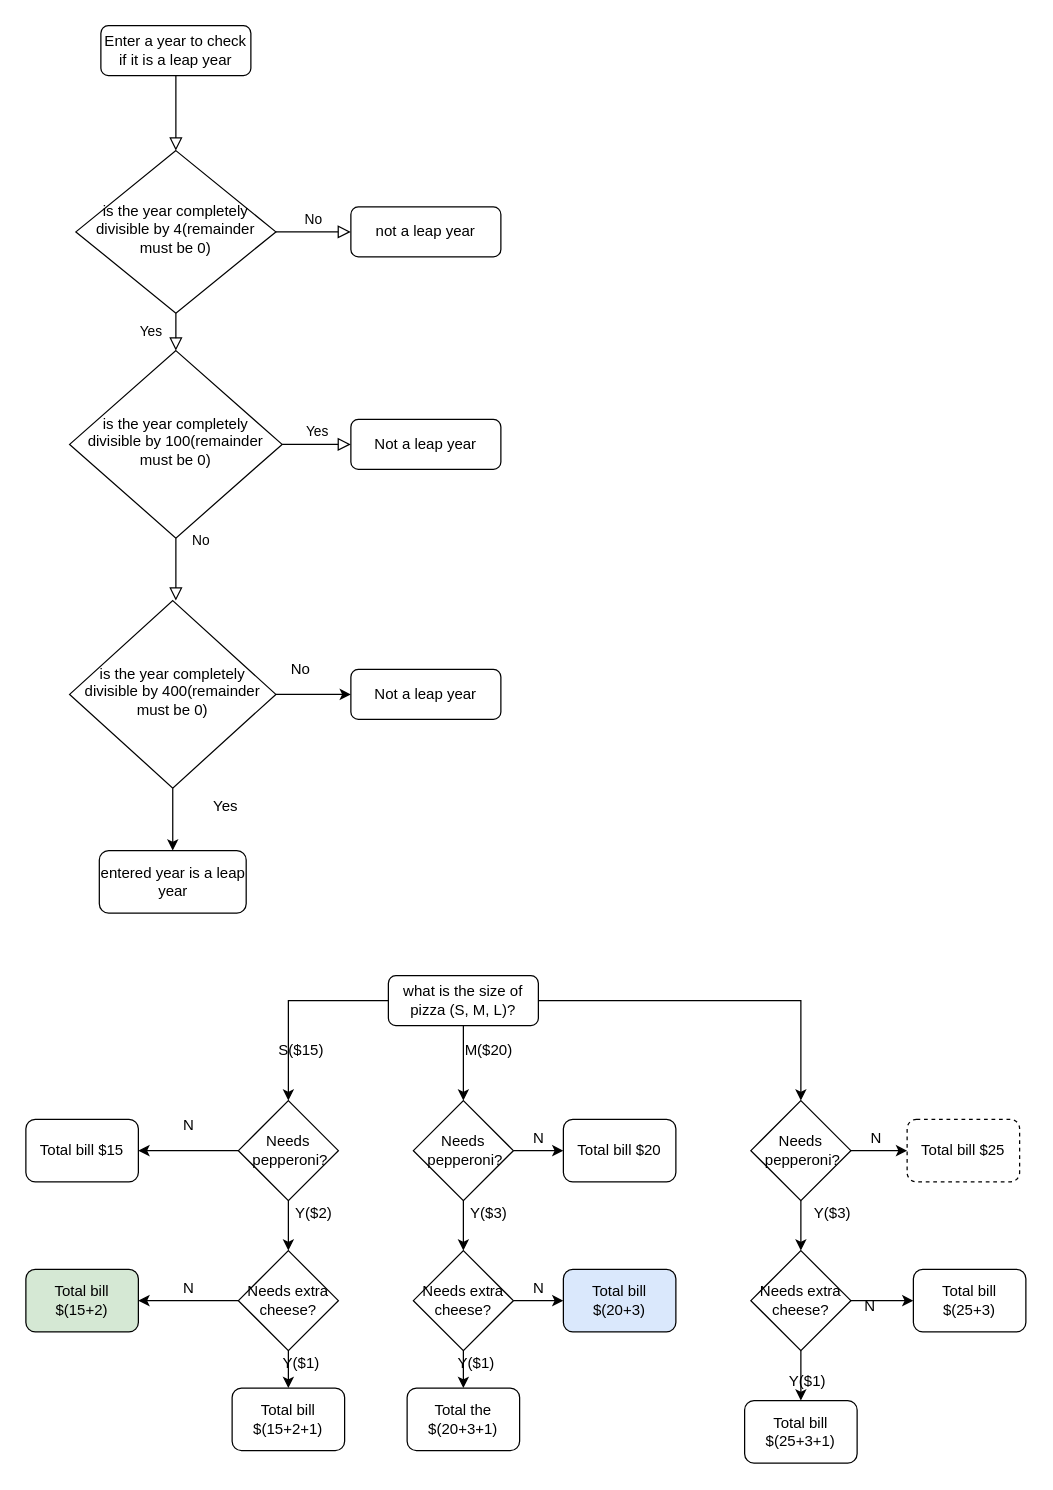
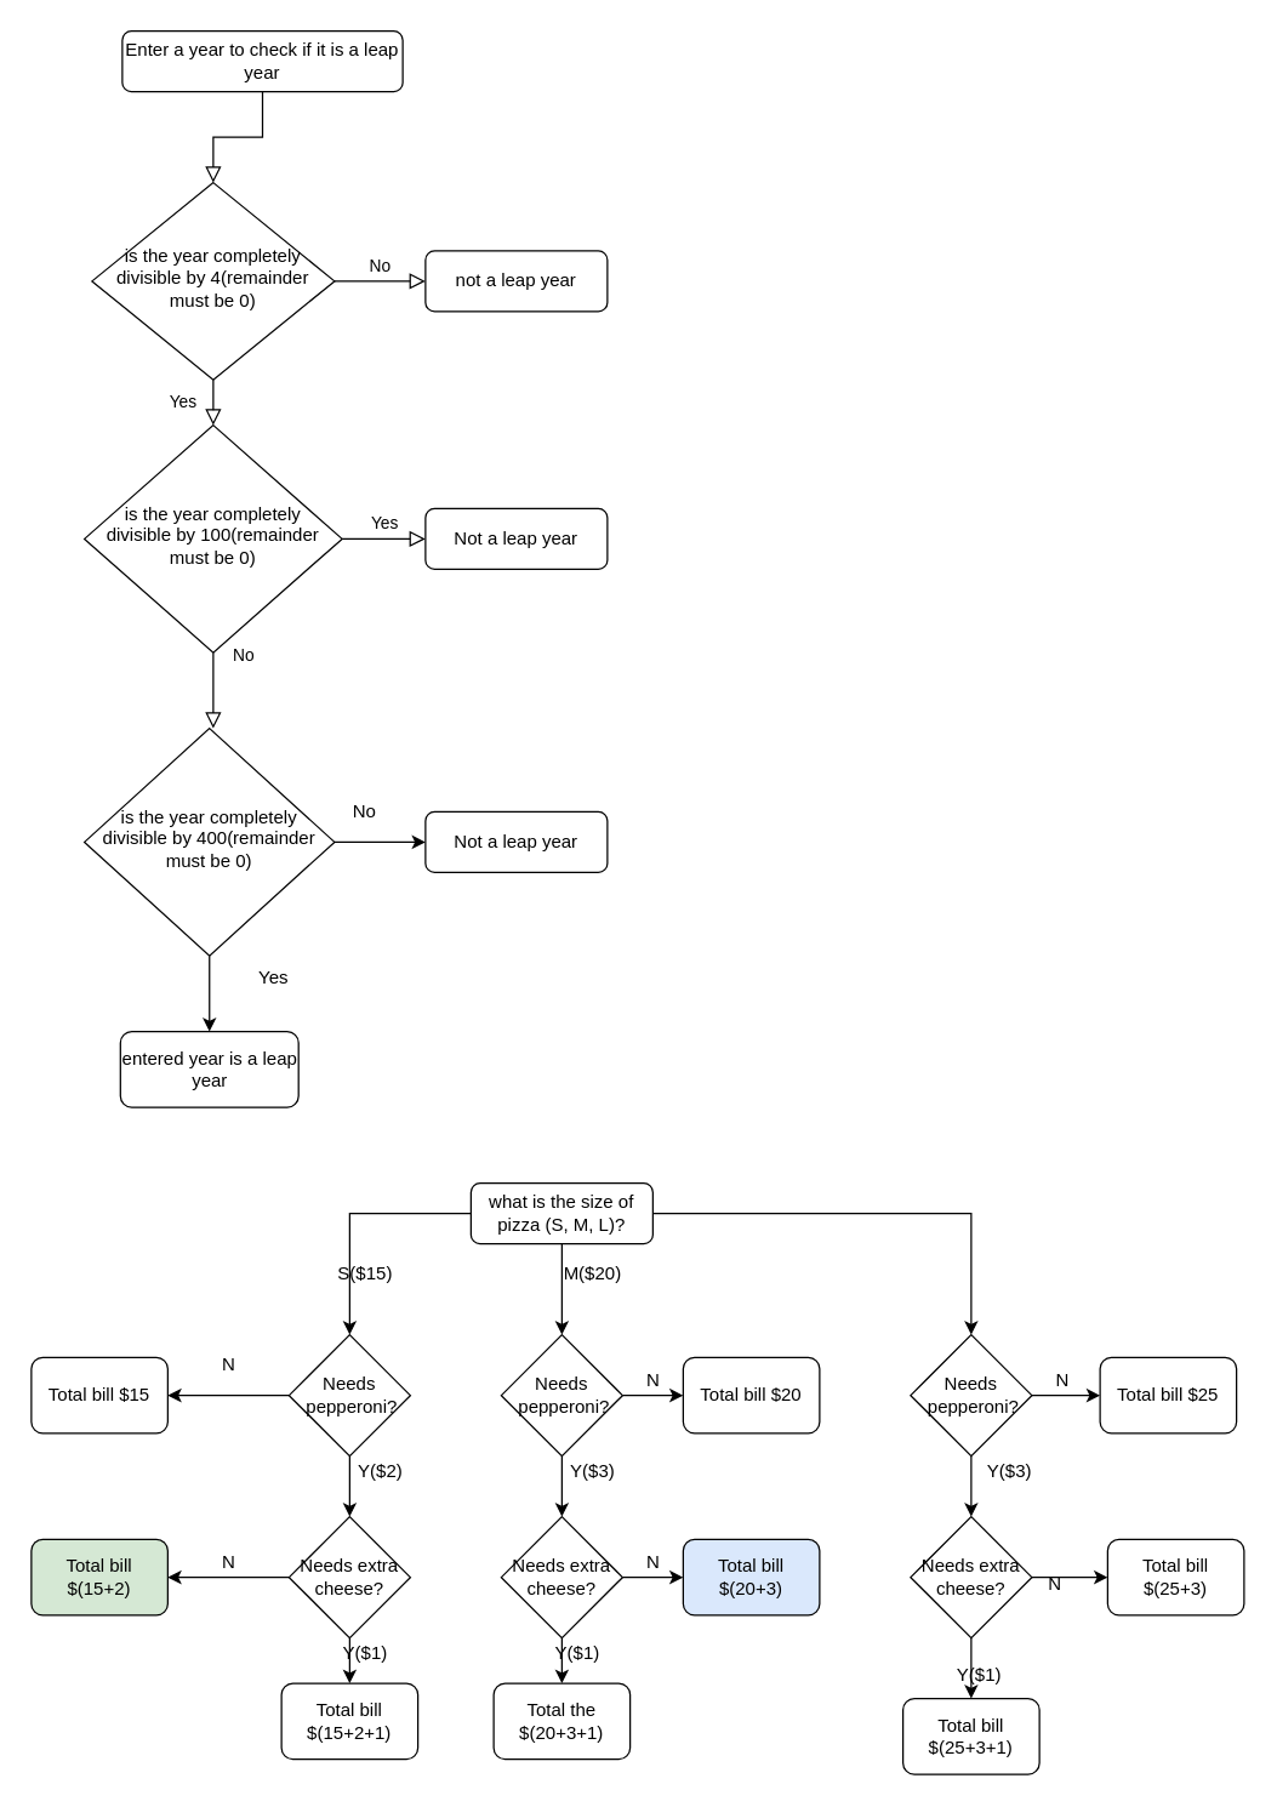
  <mxCell id="0" />
  <mxCell id="1" parent="0" />
  <mxCell id="2" value="" style="rounded=0;html=1;jettySize=auto;orthogonalLoop=1;fontSize=11;endArrow=block;endFill=0;endSize=8;strokeWidth=1;shadow=0;labelBackgroundColor=none;edgeStyle=orthogonalEdgeStyle;" parent="1" source="3" target="6" edge="1"><mxGeometry relative="1" as="geometry" /></mxCell>
- <mxCell id="3" value="Enter a year to check if it is a leap year" style="rounded=1;whiteSpace=wrap;html=1;fontSize=12;glass=0;strokeWidth=1;shadow=0;" parent="1" vertex="1"><mxGeometry x="80" y="20" width="120" height="40" as="geometry" /></mxCell>
+ <mxCell id="3" value="Enter a year to check if it is a leap year" style="rounded=1;whiteSpace=wrap;html=1;fontSize=12;glass=0;strokeWidth=1;shadow=0;" parent="1" vertex="1"><mxGeometry x="80" y="20" width="185" height="40" as="geometry" /></mxCell>
  <mxCell id="4" value="Yes" style="rounded=0;html=1;jettySize=auto;orthogonalLoop=1;fontSize=11;endArrow=block;endFill=0;endSize=8;strokeWidth=1;shadow=0;labelBackgroundColor=none;edgeStyle=orthogonalEdgeStyle;" parent="1" source="6" target="10" edge="1"><mxGeometry y="20" relative="1" as="geometry"><mxPoint as="offset" /></mxGeometry></mxCell>
  <mxCell id="5" value="No" style="edgeStyle=orthogonalEdgeStyle;rounded=0;html=1;jettySize=auto;orthogonalLoop=1;fontSize=11;endArrow=block;endFill=0;endSize=8;strokeWidth=1;shadow=0;labelBackgroundColor=none;" parent="1" source="6" target="7" edge="1"><mxGeometry y="10" relative="1" as="geometry"><mxPoint as="offset" /></mxGeometry></mxCell>
  <mxCell id="6" value="is the year completely divisible by 4(remainder must be 0)" style="rhombus;whiteSpace=wrap;html=1;shadow=0;fontFamily=Helvetica;fontSize=12;align=center;strokeWidth=1;spacing=6;spacingTop=-4;" parent="1" vertex="1"><mxGeometry x="60" y="120" width="160" height="130" as="geometry" /></mxCell>
  <mxCell id="7" value="not a leap year" style="rounded=1;whiteSpace=wrap;html=1;fontSize=12;glass=0;strokeWidth=1;shadow=0;" parent="1" vertex="1"><mxGeometry x="280" y="165" width="120" height="40" as="geometry" /></mxCell>
  <mxCell id="8" value="No" style="rounded=0;html=1;jettySize=auto;orthogonalLoop=1;fontSize=11;endArrow=block;endFill=0;endSize=8;strokeWidth=1;shadow=0;labelBackgroundColor=none;edgeStyle=orthogonalEdgeStyle;" parent="1" source="10" edge="1"><mxGeometry x="-0.926" y="20" relative="1" as="geometry"><mxPoint as="offset" /><mxPoint x="140" y="480" as="targetPoint" /></mxGeometry></mxCell>
  <mxCell id="9" value="Yes" style="edgeStyle=orthogonalEdgeStyle;rounded=0;html=1;jettySize=auto;orthogonalLoop=1;fontSize=11;endArrow=block;endFill=0;endSize=8;strokeWidth=1;shadow=0;labelBackgroundColor=none;" parent="1" source="10" target="12" edge="1"><mxGeometry y="10" relative="1" as="geometry"><mxPoint as="offset" /></mxGeometry></mxCell>
  <mxCell id="10" value="is the year completely divisible by 100(remainder must be 0)" style="rhombus;whiteSpace=wrap;html=1;shadow=0;fontFamily=Helvetica;fontSize=12;align=center;strokeWidth=1;spacing=6;spacingTop=-4;" parent="1" vertex="1"><mxGeometry x="55" y="280" width="170" height="150" as="geometry" /></mxCell>
  <mxCell id="11" value="Not a leap year" style="rounded=1;whiteSpace=wrap;html=1;fontSize=12;glass=0;strokeWidth=1;shadow=0;" parent="1" vertex="1"><mxGeometry x="280" y="535" width="120" height="40" as="geometry" /></mxCell>
  <mxCell id="12" value="Not a leap year" style="rounded=1;whiteSpace=wrap;html=1;fontSize=12;glass=0;strokeWidth=1;shadow=0;" parent="1" vertex="1"><mxGeometry x="280" y="335" width="120" height="40" as="geometry" /></mxCell>
  <mxCell id="13" style="edgeStyle=orthogonalEdgeStyle;rounded=0;orthogonalLoop=1;jettySize=auto;html=1;exitX=1;exitY=0.5;exitDx=0;exitDy=0;entryX=0;entryY=0.5;entryDx=0;entryDy=0;" parent="1" source="15" target="11" edge="1"><mxGeometry relative="1" as="geometry" /></mxCell>
  <mxCell id="14" style="edgeStyle=orthogonalEdgeStyle;rounded=0;orthogonalLoop=1;jettySize=auto;html=1;exitX=0.5;exitY=1;exitDx=0;exitDy=0;entryX=0.5;entryY=0;entryDx=0;entryDy=0;" parent="1" source="15" target="16" edge="1"><mxGeometry relative="1" as="geometry" /></mxCell>
  <mxCell id="15" value="is the year completely divisible by 400(remainder must be 0)" style="rhombus;whiteSpace=wrap;html=1;shadow=0;fontFamily=Helvetica;fontSize=12;align=center;strokeWidth=1;spacing=6;spacingTop=-4;" parent="1" vertex="1"><mxGeometry x="55" y="480" width="165" height="150" as="geometry" /></mxCell>
  <mxCell id="16" value="entered year is a leap year" style="rounded=1;whiteSpace=wrap;html=1;" parent="1" vertex="1"><mxGeometry x="78.75" y="680" width="117.5" height="50" as="geometry" /></mxCell>
  <mxCell id="17" value="No" style="text;html=1;strokeColor=none;fillColor=none;align=center;verticalAlign=middle;whiteSpace=wrap;rounded=0;" parent="1" vertex="1"><mxGeometry x="210" y="520" width="60" height="30" as="geometry" /></mxCell>
  <mxCell id="18" value="Yes" style="text;html=1;strokeColor=none;fillColor=none;align=center;verticalAlign=middle;whiteSpace=wrap;rounded=0;" parent="1" vertex="1"><mxGeometry x="150" y="630" width="60" height="30" as="geometry" /></mxCell>
  <mxCell id="19" style="edgeStyle=orthogonalEdgeStyle;rounded=0;orthogonalLoop=1;jettySize=auto;html=1;exitX=0.5;exitY=1;exitDx=0;exitDy=0;entryX=0.5;entryY=0;entryDx=0;entryDy=0;" edge="1" parent="1" source="22" target="25"><mxGeometry relative="1" as="geometry" /></mxCell>
  <mxCell id="20" style="edgeStyle=orthogonalEdgeStyle;rounded=0;orthogonalLoop=1;jettySize=auto;html=1;exitX=1;exitY=0.5;exitDx=0;exitDy=0;entryX=0.5;entryY=0;entryDx=0;entryDy=0;" edge="1" parent="1" source="22" target="27"><mxGeometry relative="1" as="geometry" /></mxCell>
  <mxCell id="21" style="edgeStyle=orthogonalEdgeStyle;rounded=0;orthogonalLoop=1;jettySize=auto;html=1;exitX=0;exitY=0.5;exitDx=0;exitDy=0;entryX=0.5;entryY=0;entryDx=0;entryDy=0;" edge="1" parent="1" source="22" target="30"><mxGeometry relative="1" as="geometry" /></mxCell>
  <mxCell id="22" value="what is the size of pizza (S, M, L)?" style="rounded=1;whiteSpace=wrap;html=1;" vertex="1" parent="1"><mxGeometry x="310" y="780" width="120" height="40" as="geometry" /></mxCell>
  <mxCell id="23" style="edgeStyle=orthogonalEdgeStyle;rounded=0;orthogonalLoop=1;jettySize=auto;html=1;exitX=1;exitY=0.5;exitDx=0;exitDy=0;" edge="1" parent="1" source="25" target="43"><mxGeometry relative="1" as="geometry" /></mxCell>
  <mxCell id="24" style="edgeStyle=orthogonalEdgeStyle;rounded=0;orthogonalLoop=1;jettySize=auto;html=1;exitX=0.5;exitY=1;exitDx=0;exitDy=0;entryX=0.5;entryY=0;entryDx=0;entryDy=0;" edge="1" parent="1" source="25" target="47"><mxGeometry relative="1" as="geometry" /></mxCell>
  <mxCell id="25" value="Needs &amp;nbsp;pepperoni?" style="rhombus;whiteSpace=wrap;html=1;" vertex="1" parent="1"><mxGeometry x="330" y="880" width="80" height="80" as="geometry" /></mxCell>
  <mxCell id="26" style="edgeStyle=orthogonalEdgeStyle;rounded=0;orthogonalLoop=1;jettySize=auto;html=1;exitX=0.5;exitY=1;exitDx=0;exitDy=0;entryX=0.5;entryY=0;entryDx=0;entryDy=0;" edge="1" parent="1" source="27" target="55"><mxGeometry relative="1" as="geometry" /></mxCell>
  <mxCell id="27" value="Needs &amp;nbsp;pepperoni?" style="rhombus;whiteSpace=wrap;html=1;" vertex="1" parent="1"><mxGeometry x="600" y="880" width="80" height="80" as="geometry" /></mxCell>
  <mxCell id="28" style="edgeStyle=orthogonalEdgeStyle;rounded=0;orthogonalLoop=1;jettySize=auto;html=1;exitX=0.5;exitY=1;exitDx=0;exitDy=0;entryX=0.5;entryY=0;entryDx=0;entryDy=0;" edge="1" parent="1" source="30" target="33"><mxGeometry relative="1" as="geometry" /></mxCell>
  <mxCell id="29" style="edgeStyle=orthogonalEdgeStyle;rounded=0;orthogonalLoop=1;jettySize=auto;html=1;exitX=0;exitY=0.5;exitDx=0;exitDy=0;entryX=1;entryY=0.5;entryDx=0;entryDy=0;" edge="1" parent="1" source="30" target="34"><mxGeometry relative="1" as="geometry" /></mxCell>
  <mxCell id="30" value="Needs &amp;nbsp;pepperoni?" style="rhombus;whiteSpace=wrap;html=1;" vertex="1" parent="1"><mxGeometry x="190" y="880" width="80" height="80" as="geometry" /></mxCell>
  <mxCell id="31" style="edgeStyle=orthogonalEdgeStyle;rounded=0;orthogonalLoop=1;jettySize=auto;html=1;exitX=0;exitY=0.5;exitDx=0;exitDy=0;entryX=1;entryY=0.5;entryDx=0;entryDy=0;" edge="1" parent="1" source="33" target="39"><mxGeometry relative="1" as="geometry" /></mxCell>
  <mxCell id="32" style="edgeStyle=orthogonalEdgeStyle;rounded=0;orthogonalLoop=1;jettySize=auto;html=1;exitX=0.5;exitY=1;exitDx=0;exitDy=0;entryX=0.5;entryY=0;entryDx=0;entryDy=0;" edge="1" parent="1" source="33" target="41"><mxGeometry relative="1" as="geometry" /></mxCell>
  <mxCell id="33" value="Needs extra cheese?" style="rhombus;whiteSpace=wrap;html=1;" vertex="1" parent="1"><mxGeometry x="190" y="1000" width="80" height="80" as="geometry" /></mxCell>
  <mxCell id="34" value="Total bill $15" style="rounded=1;whiteSpace=wrap;html=1;" vertex="1" parent="1"><mxGeometry x="20" y="895" width="90" height="50" as="geometry" /></mxCell>
  <mxCell id="35" value="N" style="text;html=1;align=center;verticalAlign=middle;resizable=0;points=[];autosize=1;strokeColor=none;fillColor=none;" vertex="1" parent="1"><mxGeometry x="135" y="885" width="30" height="30" as="geometry" /></mxCell>
  <mxCell id="36" value="Y($2)" style="text;html=1;align=center;verticalAlign=middle;resizable=0;points=[];autosize=1;strokeColor=none;fillColor=none;" vertex="1" parent="1"><mxGeometry x="225" y="955" width="50" height="30" as="geometry" /></mxCell>
  <mxCell id="37" value="S($15)" style="text;html=1;align=center;verticalAlign=middle;resizable=0;points=[];autosize=1;strokeColor=none;fillColor=none;" vertex="1" parent="1"><mxGeometry x="210" y="825" width="60" height="30" as="geometry" /></mxCell>
  <mxCell id="38" value="M($20)" style="text;html=1;align=center;verticalAlign=middle;resizable=0;points=[];autosize=1;strokeColor=none;fillColor=none;" vertex="1" parent="1"><mxGeometry x="360" y="825" width="60" height="30" as="geometry" /></mxCell>
  <mxCell id="39" value="Total bill $(15+2)" style="rounded=1;whiteSpace=wrap;html=1;fillColor=#d5e8d4;" vertex="1" parent="1"><mxGeometry x="20" y="1015" width="90" height="50" as="geometry" /></mxCell>
  <mxCell id="40" value="N" style="text;html=1;align=center;verticalAlign=middle;resizable=0;points=[];autosize=1;strokeColor=none;fillColor=none;" vertex="1" parent="1"><mxGeometry x="135" y="1015" width="30" height="30" as="geometry" /></mxCell>
  <mxCell id="41" value="Total bill $(15+2+1)" style="rounded=1;whiteSpace=wrap;html=1;" vertex="1" parent="1"><mxGeometry x="185" y="1110" width="90" height="50" as="geometry" /></mxCell>
  <mxCell id="42" value="Y($1)" style="text;html=1;align=center;verticalAlign=middle;resizable=0;points=[];autosize=1;strokeColor=none;fillColor=none;" vertex="1" parent="1"><mxGeometry x="215" y="1075" width="50" height="30" as="geometry" /></mxCell>
  <mxCell id="43" value="Total bill $20" style="rounded=1;whiteSpace=wrap;html=1;" vertex="1" parent="1"><mxGeometry x="450" y="895" width="90" height="50" as="geometry" /></mxCell>
  <mxCell id="44" value="N" style="text;html=1;align=center;verticalAlign=middle;resizable=0;points=[];autosize=1;strokeColor=none;fillColor=none;" vertex="1" parent="1"><mxGeometry x="415" y="895" width="30" height="30" as="geometry" /></mxCell>
  <mxCell id="45" style="edgeStyle=orthogonalEdgeStyle;rounded=0;orthogonalLoop=1;jettySize=auto;html=1;exitX=0.5;exitY=1;exitDx=0;exitDy=0;entryX=0.5;entryY=0;entryDx=0;entryDy=0;" edge="1" parent="1" source="47" target="50"><mxGeometry relative="1" as="geometry" /></mxCell>
  <mxCell id="46" style="edgeStyle=orthogonalEdgeStyle;rounded=0;orthogonalLoop=1;jettySize=auto;html=1;exitX=1;exitY=0.5;exitDx=0;exitDy=0;entryX=0;entryY=0.5;entryDx=0;entryDy=0;" edge="1" parent="1" source="47" target="48"><mxGeometry relative="1" as="geometry" /></mxCell>
  <mxCell id="47" value="Needs extra cheese?" style="rhombus;whiteSpace=wrap;html=1;" vertex="1" parent="1"><mxGeometry x="330" y="1000" width="80" height="80" as="geometry" /></mxCell>
  <mxCell id="48" value="Total bill $(20+3)" style="rounded=1;whiteSpace=wrap;html=1;fillColor=#dae8fc;" vertex="1" parent="1"><mxGeometry x="450" y="1015" width="90" height="50" as="geometry" /></mxCell>
  <mxCell id="49" value="N" style="text;html=1;align=center;verticalAlign=middle;resizable=0;points=[];autosize=1;strokeColor=none;fillColor=none;" vertex="1" parent="1"><mxGeometry x="415" y="1015" width="30" height="30" as="geometry" /></mxCell>
  <mxCell id="50" value="Total the $(20+3+1)" style="rounded=1;whiteSpace=wrap;html=1;" vertex="1" parent="1"><mxGeometry x="325" y="1110" width="90" height="50" as="geometry" /></mxCell>
  <mxCell id="51" value="Y($1)" style="text;html=1;align=center;verticalAlign=middle;resizable=0;points=[];autosize=1;strokeColor=none;fillColor=none;" vertex="1" parent="1"><mxGeometry x="355" y="1075" width="50" height="30" as="geometry" /></mxCell>
  <mxCell id="52" value="Y($3)" style="text;html=1;align=center;verticalAlign=middle;resizable=0;points=[];autosize=1;strokeColor=none;fillColor=none;" vertex="1" parent="1"><mxGeometry x="365" y="955" width="50" height="30" as="geometry" /></mxCell>
  <mxCell id="53" style="edgeStyle=orthogonalEdgeStyle;rounded=0;orthogonalLoop=1;jettySize=auto;html=1;exitX=0.5;exitY=1;exitDx=0;exitDy=0;entryX=0.5;entryY=0;entryDx=0;entryDy=0;" edge="1" parent="1" source="55" target="58"><mxGeometry relative="1" as="geometry" /></mxCell>
  <mxCell id="54" style="edgeStyle=orthogonalEdgeStyle;rounded=0;orthogonalLoop=1;jettySize=auto;html=1;exitX=1;exitY=0.5;exitDx=0;exitDy=0;entryX=0;entryY=0.5;entryDx=0;entryDy=0;" edge="1" parent="1" source="55" target="56"><mxGeometry relative="1" as="geometry" /></mxCell>
  <mxCell id="55" value="Needs extra cheese?" style="rhombus;whiteSpace=wrap;html=1;" vertex="1" parent="1"><mxGeometry x="600" y="1000" width="80" height="80" as="geometry" /></mxCell>
  <mxCell id="56" value="Total bill $(25+3)" style="rounded=1;whiteSpace=wrap;html=1;" vertex="1" parent="1"><mxGeometry x="730" y="1015" width="90" height="50" as="geometry" /></mxCell>
  <mxCell id="57" value="N" style="text;html=1;align=center;verticalAlign=middle;resizable=0;points=[];autosize=1;strokeColor=none;fillColor=none;" vertex="1" parent="1"><mxGeometry x="680" y="1030" width="30" height="30" as="geometry" /></mxCell>
  <mxCell id="58" value="Total bill $(25+3+1)" style="rounded=1;whiteSpace=wrap;html=1;" vertex="1" parent="1"><mxGeometry x="595" y="1120" width="90" height="50" as="geometry" /></mxCell>
  <mxCell id="59" value="Y($1)" style="text;html=1;align=center;verticalAlign=middle;resizable=0;points=[];autosize=1;strokeColor=none;fillColor=none;" vertex="1" parent="1"><mxGeometry x="620" y="1090" width="50" height="30" as="geometry" /></mxCell>
  <mxCell id="60" value="Y($3)" style="text;html=1;align=center;verticalAlign=middle;resizable=0;points=[];autosize=1;strokeColor=none;fillColor=none;" vertex="1" parent="1"><mxGeometry x="640" y="955" width="50" height="30" as="geometry" /></mxCell>
  <mxCell id="61" style="edgeStyle=orthogonalEdgeStyle;rounded=0;orthogonalLoop=1;jettySize=auto;html=1;exitX=1;exitY=0.5;exitDx=0;exitDy=0;" edge="1" parent="1" target="62" source="27"><mxGeometry relative="1" as="geometry"><mxPoint x="685" y="920" as="sourcePoint" /></mxGeometry></mxCell>
- <mxCell id="62" value="Total bill $25" style="rounded=1;whiteSpace=wrap;html=1;dashed=1;" vertex="1" parent="1"><mxGeometry x="725" y="895" width="90" height="50" as="geometry" /></mxCell>
+ <mxCell id="62" value="Total bill $25" style="rounded=1;whiteSpace=wrap;html=1;" vertex="1" parent="1"><mxGeometry x="725" y="895" width="90" height="50" as="geometry" /></mxCell>
  <mxCell id="63" value="N" style="text;html=1;align=center;verticalAlign=middle;resizable=0;points=[];autosize=1;strokeColor=none;fillColor=none;" vertex="1" parent="1"><mxGeometry x="685" y="895" width="30" height="30" as="geometry" /></mxCell>
